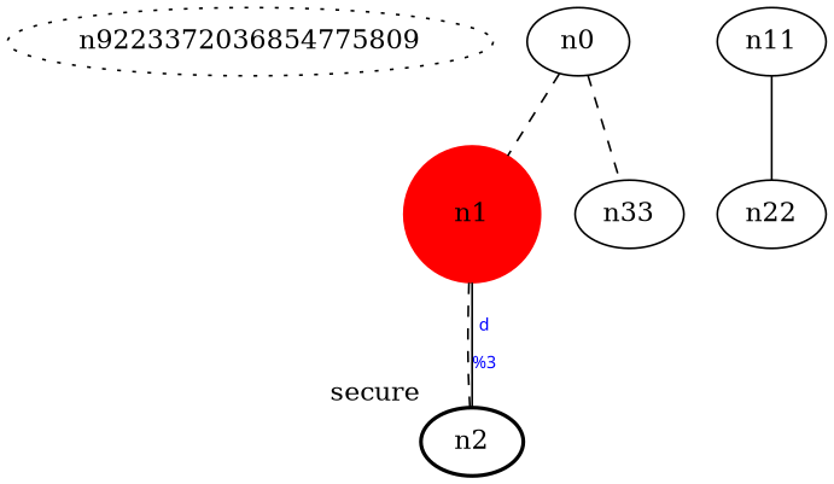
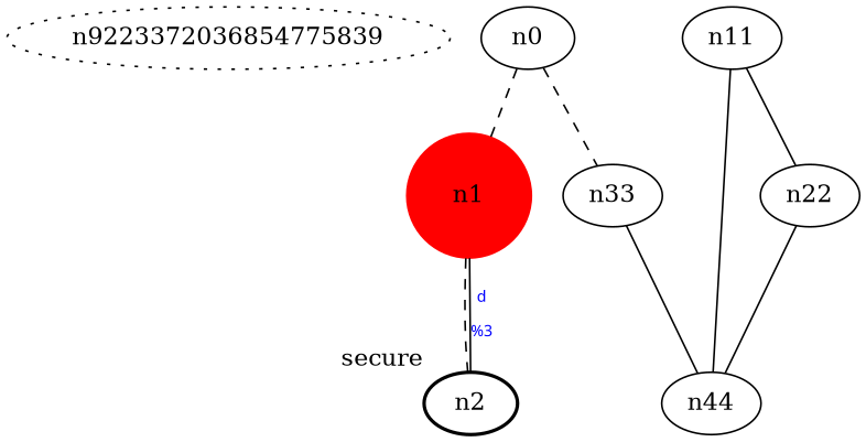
  graph {
    fontcolor=blue
    rankdir=TB
-   n9223372036854775809 [fillcolor="#123456" style=dotted]
+   n9223372036854775809 [fillcolor="#123456" style=dotted label=n9223372036854775839]
    n1 [color=red height=1 style=filled width=1]
    n2 [style=bold xlabel=secure]
    n0
    n33
+   n44
    n11
    n22
    n1 -- n2 [style=dashed]
    n1 -- n2 [fontcolor=blue fontname="comic sans" fontsize=9 label="d\n\l\G"]
    n0 -- n1 [style=dashed]
    n0 -- n33 [style=dashed]
+   n33 -- n44
+   n11 -- n44
    n11 -- n22
+   n22 -- n44
  }
